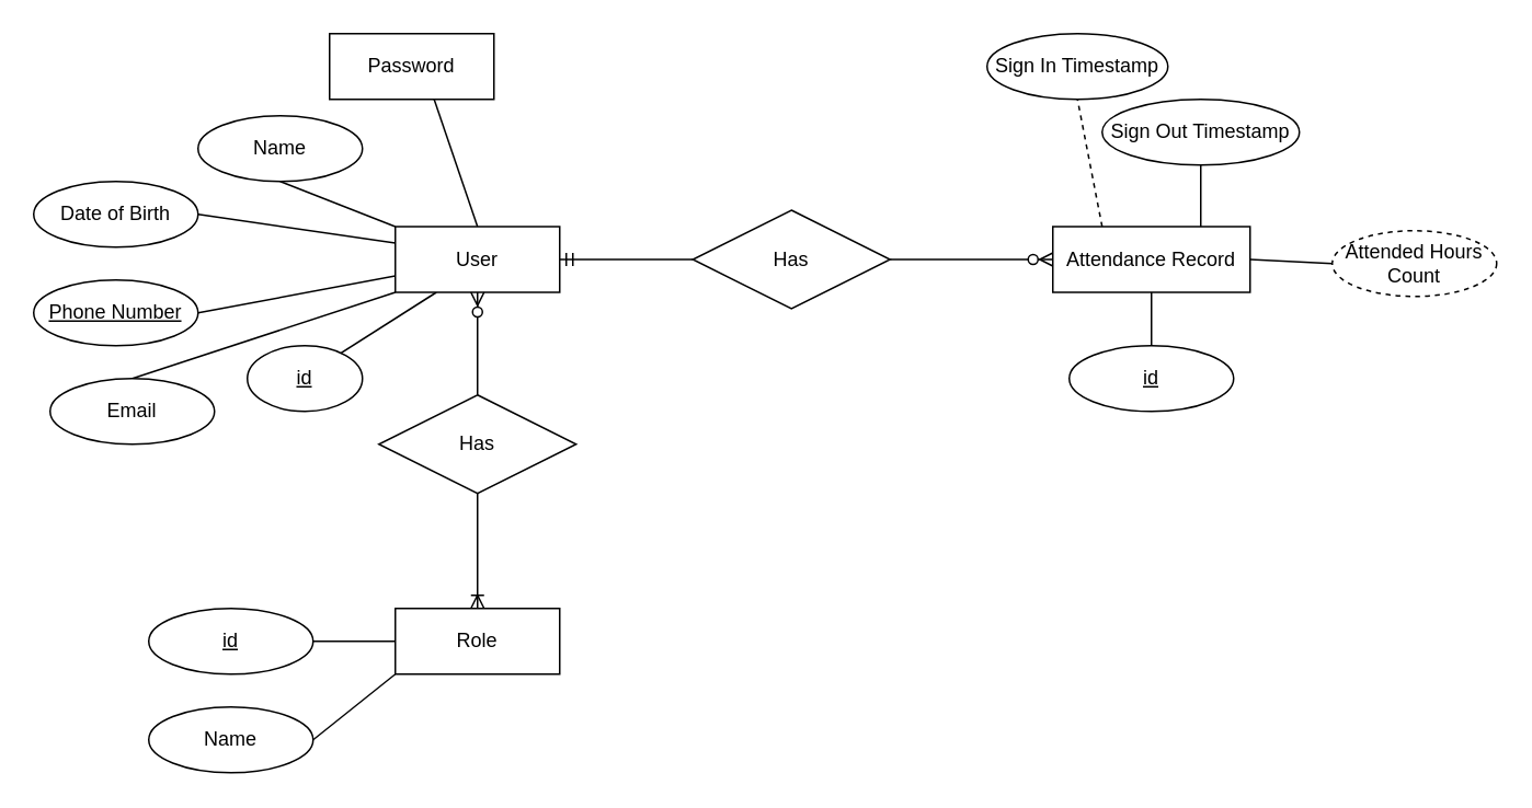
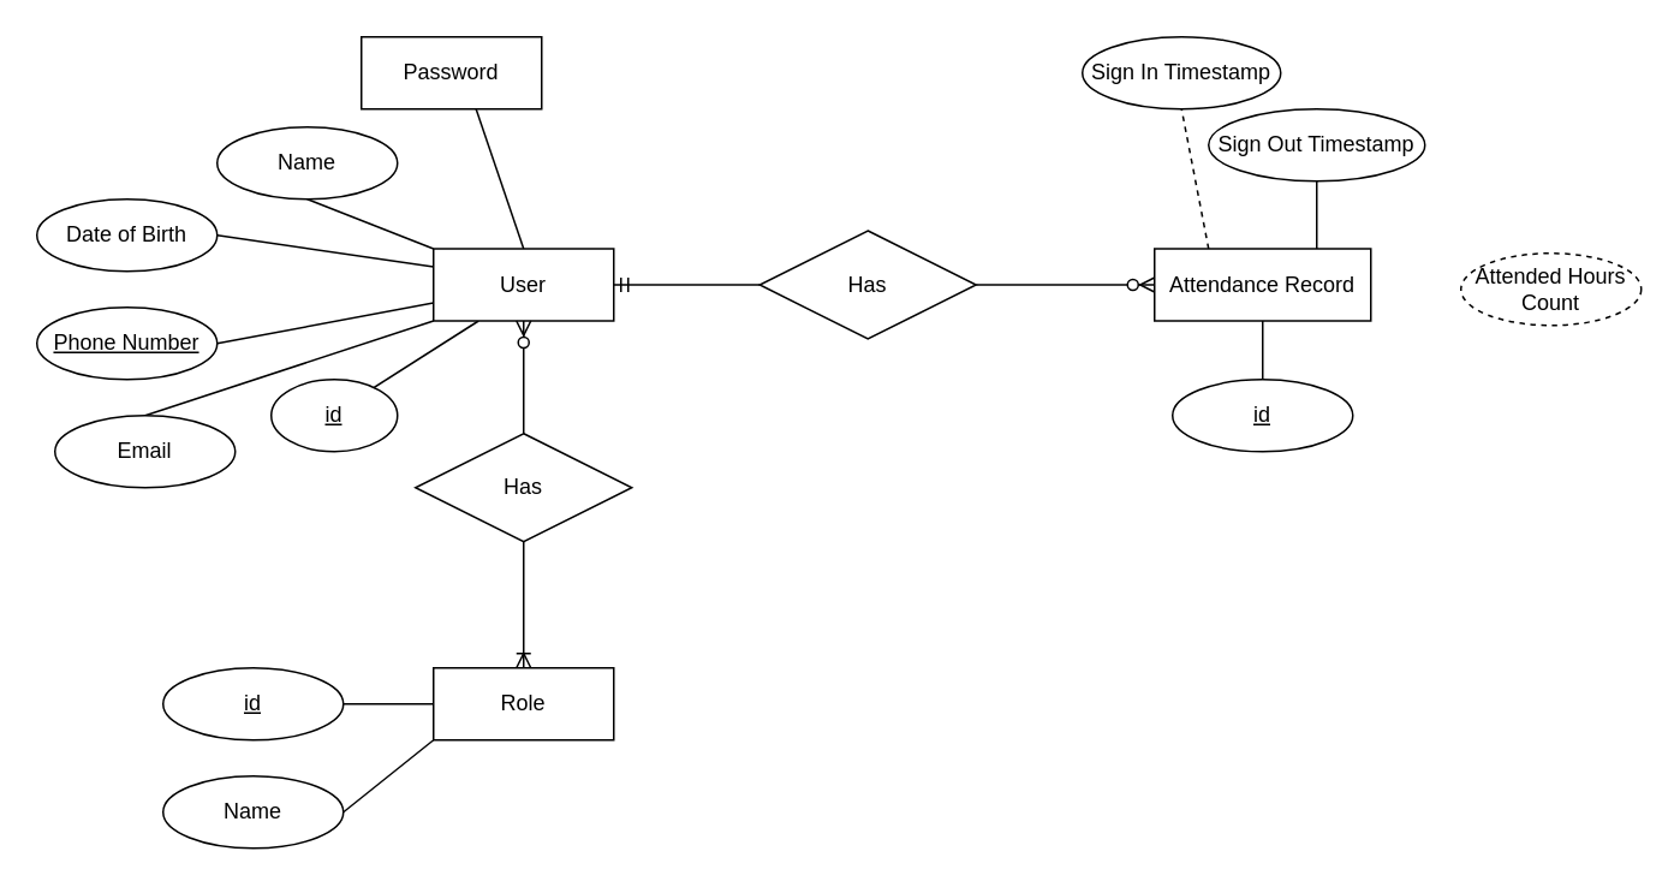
  <mxCell id="0" />
  <mxCell id="1" parent="0" />
  <mxCell id="2" style="rounded=0;orthogonalLoop=1;jettySize=auto;html=1;exitX=0;exitY=0;exitDx=0;exitDy=0;entryX=0.5;entryY=1;entryDx=0;entryDy=0;endArrow=none;endFill=0;" parent="1" source="8" target="12" edge="1"><mxGeometry relative="1" as="geometry" /></mxCell>
  <mxCell id="3" style="rounded=0;orthogonalLoop=1;jettySize=auto;html=1;exitX=0;exitY=0.25;exitDx=0;exitDy=0;entryX=1;entryY=0.5;entryDx=0;entryDy=0;endArrow=none;endFill=0;" parent="1" source="8" target="15" edge="1"><mxGeometry relative="1" as="geometry" /></mxCell>
  <mxCell id="4" style="rounded=0;orthogonalLoop=1;jettySize=auto;html=1;exitX=0;exitY=0.75;exitDx=0;exitDy=0;entryX=1;entryY=0.5;entryDx=0;entryDy=0;endArrow=none;endFill=0;" parent="1" source="8" target="14" edge="1"><mxGeometry relative="1" as="geometry" /></mxCell>
  <mxCell id="5" style="rounded=0;orthogonalLoop=1;jettySize=auto;html=1;exitX=0;exitY=1;exitDx=0;exitDy=0;entryX=0.5;entryY=0;entryDx=0;entryDy=0;endArrow=none;endFill=0;" parent="1" source="8" target="13" edge="1"><mxGeometry relative="1" as="geometry" /></mxCell>
  <mxCell id="6" style="rounded=0;orthogonalLoop=1;jettySize=auto;html=1;exitX=0.5;exitY=0;exitDx=0;exitDy=0;entryX=0.5;entryY=0;entryDx=0;entryDy=0;endArrow=none;endFill=0;" parent="1" source="8" target="16" edge="1"><mxGeometry relative="1" as="geometry" /></mxCell>
  <mxCell id="7" style="rounded=0;orthogonalLoop=1;jettySize=auto;html=1;exitX=0.25;exitY=1;exitDx=0;exitDy=0;entryX=0;entryY=1;entryDx=0;entryDy=0;endArrow=none;endFill=0;" edge="1" parent="1" source="8" target="18"><mxGeometry relative="1" as="geometry" /></mxCell>
  <mxCell id="8" value="User" style="whiteSpace=wrap;html=1;align=center;" parent="1" vertex="1"><mxGeometry x="240" y="137.5" width="100" height="40" as="geometry" /></mxCell>
  <mxCell id="9" style="rounded=0;orthogonalLoop=1;jettySize=auto;html=1;exitX=0.25;exitY=0;exitDx=0;exitDy=0;entryX=0.5;entryY=1;entryDx=0;entryDy=0;endArrow=none;endFill=0;dashed=1;" parent="1" source="20" target="21" edge="1"><mxGeometry relative="1" as="geometry" /></mxCell>
  <mxCell id="10" style="rounded=0;orthogonalLoop=1;jettySize=auto;html=1;exitX=0.75;exitY=0;exitDx=0;exitDy=0;entryX=0.5;entryY=1;entryDx=0;entryDy=0;endArrow=none;endFill=0;" parent="1" source="20" target="22" edge="1"><mxGeometry relative="1" as="geometry" /></mxCell>
- <mxCell id="11" style="rounded=0;orthogonalLoop=1;jettySize=auto;html=1;exitX=1;exitY=0.5;exitDx=0;exitDy=0;entryX=0;entryY=0.5;entryDx=0;entryDy=0;endArrow=none;endFill=0;" parent="1" source="20" target="17" edge="1"><mxGeometry relative="1" as="geometry" /></mxCell>
  <mxCell id="12" value="Name" style="ellipse;whiteSpace=wrap;html=1;align=center;" parent="1" vertex="1"><mxGeometry x="120" y="70" width="100" height="40" as="geometry" /></mxCell>
  <mxCell id="13" value="Email" style="ellipse;whiteSpace=wrap;html=1;align=center;" parent="1" vertex="1"><mxGeometry x="30" y="230" width="100" height="40" as="geometry" /></mxCell>
  <mxCell id="14" value="Phone Number" style="ellipse;whiteSpace=wrap;html=1;align=center;fontStyle=4;" parent="1" vertex="1"><mxGeometry x="20" y="170" width="100" height="40" as="geometry" /></mxCell>
  <mxCell id="15" value="Date of Birth" style="ellipse;whiteSpace=wrap;html=1;align=center;" parent="1" vertex="1"><mxGeometry x="20" y="110" width="100" height="40" as="geometry" /></mxCell>
  <mxCell id="16" value="Password" style="whiteSpace=wrap;html=1;align=center;rounded=0;" parent="1" vertex="1"><mxGeometry x="200" y="20" width="100" height="40" as="geometry" /></mxCell>
  <mxCell id="17" value="&lt;div&gt;Attended Hours Count&lt;/div&gt;" style="ellipse;whiteSpace=wrap;html=1;align=center;dashed=1;" parent="1" vertex="1"><mxGeometry x="810" y="140" width="100" height="40" as="geometry" /></mxCell>
  <mxCell id="18" value="id" style="ellipse;whiteSpace=wrap;html=1;align=center;fontStyle=4;" vertex="1" parent="1"><mxGeometry x="150" y="210" width="70" height="40" as="geometry" /></mxCell>
  <mxCell id="19" value="Has" style="shape=rhombus;perimeter=rhombusPerimeter;whiteSpace=wrap;html=1;align=center;" vertex="1" parent="1"><mxGeometry x="421" y="127.5" width="120" height="60" as="geometry" /></mxCell>
  <mxCell id="20" value="Attendance Record" style="whiteSpace=wrap;html=1;align=center;" vertex="1" parent="1"><mxGeometry x="640" y="137.5" width="120" height="40" as="geometry" /></mxCell>
  <mxCell id="21" value="Sign In Timestamp" style="ellipse;whiteSpace=wrap;html=1;align=center;" vertex="1" parent="1"><mxGeometry x="600" y="20" width="110" height="40" as="geometry" /></mxCell>
  <mxCell id="22" value="Sign Out Timestamp" style="ellipse;whiteSpace=wrap;html=1;align=center;" vertex="1" parent="1"><mxGeometry x="670" y="60" width="120" height="40" as="geometry" /></mxCell>
  <mxCell id="23" style="rounded=0;orthogonalLoop=1;jettySize=auto;html=1;exitX=0.5;exitY=0;exitDx=0;exitDy=0;entryX=0.5;entryY=1;entryDx=0;entryDy=0;endArrow=none;endFill=0;" edge="1" parent="1" source="24" target="20"><mxGeometry relative="1" as="geometry" /></mxCell>
  <mxCell id="24" value="id" style="ellipse;whiteSpace=wrap;html=1;align=center;fontStyle=4;" vertex="1" parent="1"><mxGeometry x="650" y="210" width="100" height="40" as="geometry" /></mxCell>
  <mxCell id="25" value="&lt;div&gt;Role&lt;/div&gt;" style="whiteSpace=wrap;html=1;align=center;" vertex="1" parent="1"><mxGeometry x="240" y="370" width="100" height="40" as="geometry" /></mxCell>
  <mxCell id="26" value="Has" style="shape=rhombus;perimeter=rhombusPerimeter;whiteSpace=wrap;html=1;align=center;" vertex="1" parent="1"><mxGeometry x="230" y="240" width="120" height="60" as="geometry" /></mxCell>
  <mxCell id="27" value="" style="edgeStyle=orthogonalEdgeStyle;rounded=0;orthogonalLoop=1;jettySize=auto;html=1;endArrow=none;endFill=0;" edge="1" parent="1" source="28" target="25"><mxGeometry relative="1" as="geometry" /></mxCell>
  <mxCell id="28" value="id" style="ellipse;whiteSpace=wrap;html=1;align=center;fontStyle=4;" vertex="1" parent="1"><mxGeometry x="90" y="370" width="100" height="40" as="geometry" /></mxCell>
  <mxCell id="29" style="rounded=0;orthogonalLoop=1;jettySize=auto;html=1;exitX=1;exitY=0.5;exitDx=0;exitDy=0;entryX=0;entryY=1;entryDx=0;entryDy=0;endArrow=none;endFill=0;" edge="1" parent="1" source="30" target="25"><mxGeometry relative="1" as="geometry" /></mxCell>
  <mxCell id="30" value="&lt;div&gt;Name&lt;/div&gt;" style="ellipse;whiteSpace=wrap;html=1;align=center;" vertex="1" parent="1"><mxGeometry x="90" y="430" width="100" height="40" as="geometry" /></mxCell>
  <mxCell id="31" value="" style="fontSize=12;html=1;endArrow=ERzeroToMany;endFill=1;rounded=0;entryX=0;entryY=0.5;entryDx=0;entryDy=0;exitX=1;exitY=0.5;exitDx=0;exitDy=0;" edge="1" parent="1" source="19" target="20"><mxGeometry width="100" height="100" relative="1" as="geometry"><mxPoint x="340" y="290" as="sourcePoint" /><mxPoint x="440" y="190" as="targetPoint" /></mxGeometry></mxCell>
  <mxCell id="32" value="" style="fontSize=12;html=1;endArrow=ERmandOne;rounded=0;entryX=1;entryY=0.5;entryDx=0;entryDy=0;exitX=0;exitY=0.5;exitDx=0;exitDy=0;" edge="1" parent="1" source="19" target="8"><mxGeometry width="100" height="100" relative="1" as="geometry"><mxPoint x="340" y="290" as="sourcePoint" /><mxPoint x="440" y="190" as="targetPoint" /></mxGeometry></mxCell>
  <mxCell id="33" value="" style="fontSize=12;html=1;endArrow=ERoneToMany;rounded=0;entryX=0.5;entryY=0;entryDx=0;entryDy=0;exitX=0.5;exitY=1;exitDx=0;exitDy=0;" edge="1" parent="1" source="26" target="25"><mxGeometry width="100" height="100" relative="1" as="geometry"><mxPoint x="340" y="290" as="sourcePoint" /><mxPoint x="440" y="190" as="targetPoint" /></mxGeometry></mxCell>
  <mxCell id="34" value="" style="fontSize=12;html=1;endArrow=ERzeroToMany;endFill=1;rounded=0;entryX=0.5;entryY=1;entryDx=0;entryDy=0;exitX=0.5;exitY=0;exitDx=0;exitDy=0;" edge="1" parent="1" source="26" target="8"><mxGeometry width="100" height="100" relative="1" as="geometry"><mxPoint x="340" y="290" as="sourcePoint" /><mxPoint x="440" y="190" as="targetPoint" /></mxGeometry></mxCell>
